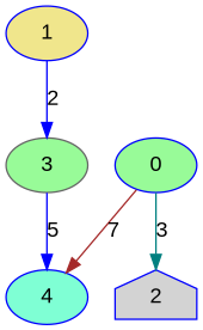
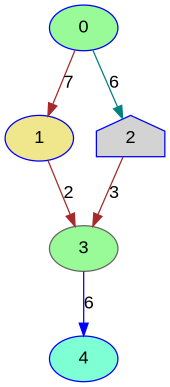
  digraph {
    fontname="Liberation Sans"
    node [color=blue fillcolor=palegreen fontname="Liberation Sans" shape=ellipse style=filled]
    edge [color=blue fontname="Liberation Sans"]
    1 [fillcolor=khaki]
    0
    2 [fillcolor=lightgrey shape=house]
    3 [color=gray40]
    4 [fillcolor=aquamarine]
-   1 -> 3 [label=2]
-   0 -> 4 [color=brown label=7]
-   0 -> 2 [color=teal label=3]
-   3 -> 4 [label=5]
+   1 -> 3 [color=brown label=2]
+   0 -> 1 [color=brown label=7]
+   0 -> 2 [color=teal label=6]
+   2 -> 3 [color=brown label=3]
+   3 -> 4 [label=6]
  }
